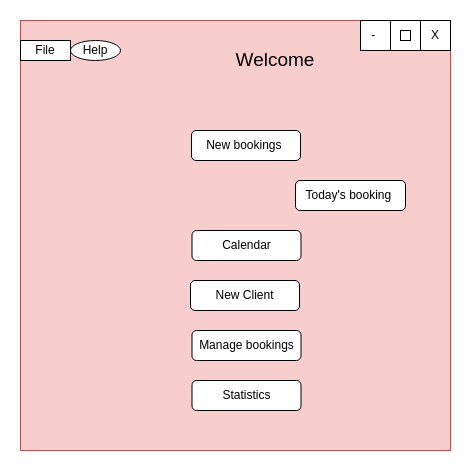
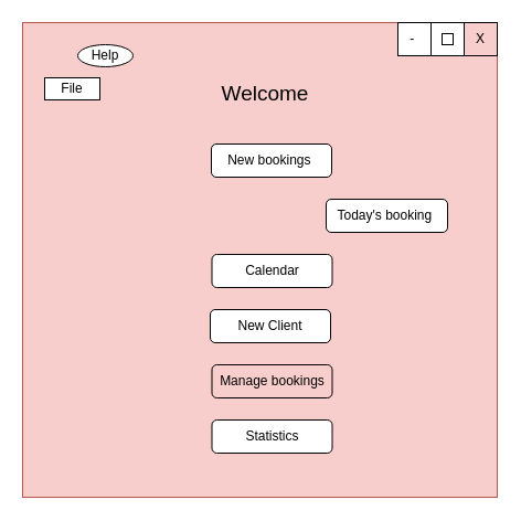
  <mxCell id="0" />
  <mxCell id="1" parent="0" />
  <mxCell id="2" value="" style="whiteSpace=wrap;html=1;aspect=fixed;fillColor=#f8cecc;strokeColor=#b85450;" parent="1" vertex="1"><mxGeometry x="20" y="20" width="430" height="430" as="geometry" /></mxCell>
- <mxCell id="3" value="Welcome" style="text;html=1;align=center;verticalAlign=middle;whiteSpace=wrap;rounded=0;fontSize=19;" parent="1" vertex="1"><mxGeometry x="225" y="35" width="100" height="50" as="geometry" /></mxCell>
+ <mxCell id="3" value="Welcome" style="text;html=1;align=center;verticalAlign=middle;whiteSpace=wrap;rounded=0;fontSize=19;" parent="1" vertex="1"><mxGeometry x="190" y="60" width="100" height="50" as="geometry" /></mxCell>
  <mxCell id="4" value="New bookings&amp;nbsp;" style="rounded=1;whiteSpace=wrap;html=1;" parent="1" vertex="1"><mxGeometry x="191" y="130" width="109" height="30" as="geometry" /></mxCell>
  <mxCell id="5" value="Today's booking&amp;nbsp;" style="rounded=1;whiteSpace=wrap;html=1;" parent="1" vertex="1"><mxGeometry x="295" y="180" width="110" height="30" as="geometry" /></mxCell>
  <mxCell id="6" value="Calendar" style="rounded=1;whiteSpace=wrap;html=1;" parent="1" vertex="1"><mxGeometry x="191.5" y="230" width="109" height="30" as="geometry" /></mxCell>
  <mxCell id="7" value="New Client" style="rounded=1;whiteSpace=wrap;html=1;" parent="1" vertex="1"><mxGeometry x="190" y="280" width="109" height="30" as="geometry" /></mxCell>
  <mxCell id="8" value="Statistics" style="rounded=1;whiteSpace=wrap;html=1;rotation=0;" parent="1" vertex="1"><mxGeometry x="191.5" y="380" width="109" height="30" as="geometry" /></mxCell>
  <mxCell id="9" value="" style="rounded=0;whiteSpace=wrap;html=1;" parent="1" vertex="1"><mxGeometry x="360" y="20" width="90" height="30" as="geometry" /></mxCell>
- <mxCell id="10" value="X" style="whiteSpace=wrap;html=1;aspect=fixed;" parent="1" vertex="1"><mxGeometry x="420" y="20" width="30" height="30" as="geometry" /></mxCell>
+ <mxCell id="10" value="X" style="whiteSpace=wrap;html=1;aspect=fixed;fillColor=#f8cecc;" parent="1" vertex="1"><mxGeometry x="420" y="20" width="30" height="30" as="geometry" /></mxCell>
  <mxCell id="11" value="" style="whiteSpace=wrap;html=1;aspect=fixed;" parent="1" vertex="1"><mxGeometry x="390" y="20" width="30" height="30" as="geometry" /></mxCell>
  <mxCell id="12" value="-&amp;nbsp;" style="whiteSpace=wrap;html=1;aspect=fixed;" parent="1" vertex="1"><mxGeometry x="360" y="20" width="30" height="30" as="geometry" /></mxCell>
  <mxCell id="13" value="" style="whiteSpace=wrap;html=1;aspect=fixed;" parent="1" vertex="1"><mxGeometry x="400" y="30" width="10" height="10" as="geometry" /></mxCell>
- <mxCell id="14" value="File" style="rounded=0;whiteSpace=wrap;html=1;" parent="1" vertex="1"><mxGeometry x="20" y="40" width="50" height="20" as="geometry" /></mxCell>
+ <mxCell id="14" value="File" style="rounded=0;whiteSpace=wrap;html=1;" parent="1" vertex="1"><mxGeometry x="40" y="70" width="50" height="20" as="geometry" /></mxCell>
  <mxCell id="15" value="Help" style="ellipse;whiteSpace=wrap;html=1;" parent="1" vertex="1"><mxGeometry x="70" y="40" width="50" height="20" as="geometry" /></mxCell>
- <mxCell id="16" value="Manage bookings" style="rounded=1;whiteSpace=wrap;html=1;rotation=0;" vertex="1" parent="1"><mxGeometry x="191.5" y="330" width="109" height="30" as="geometry" /></mxCell>
+ <mxCell id="16" value="Manage bookings" style="rounded=1;whiteSpace=wrap;html=1;rotation=0;fillColor=#f8cecc;" vertex="1" parent="1"><mxGeometry x="191.5" y="330" width="109" height="30" as="geometry" /></mxCell>
